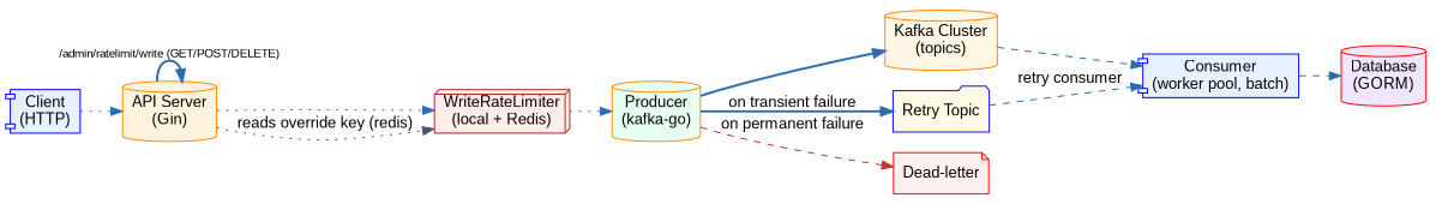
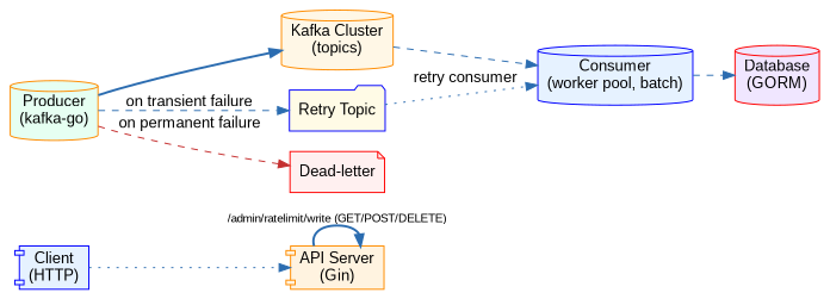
  digraph {
    fontname=Arial
    fontsize=12
    rankdir=LR
    node [color=blue fillcolor="#E6F2FF" fontname=Arial shape=component style=filled]
    edge [color="#2B6CB0" fontname=Arial style=dashed]
    n1 [label="Client\n(HTTP)"]
-   n2 [color=darkorange fillcolor="#FFF3E0" label="API Server\n(Gin)" shape=cylinder]
-   n3 [color=brown fillcolor="#FFECEB" label="WriteRateLimiter\n(local + Redis)" shape=box3d]
+   n2 [color=darkorange fillcolor="#FFF3E0" label="API Server\n(Gin)"]
    n4 [color=darkorange fillcolor="#E6FFF2" label="Producer\n(kafka-go)" shape=cylinder]
    n5 [color=darkorange fillcolor="#FFF7E6" label="Kafka Cluster\n(topics)" shape=cylinder]
    n6 [fillcolor="#FFFBE6" label="Retry Topic" shape=folder]
    n7 [color=red fillcolor="#FFF0F0" label="Dead-letter" shape=note]
-   n8 [label="Consumer\n(worker pool, batch)"]
+   n8 [label="Consumer\n(worker pool, batch)" shape=cylinder]
    n9 [color=red fillcolor="#F0E6FF" label="Database\n(GORM)" shape=cylinder]
    n1 -> n2 [style=dotted]
    n2 -> n2 [fontsize=10 label="/admin/ratelimit/write (GET/POST/DELETE)" style=bold]
-   n2 -> n3 [style=dotted]
-   n2 -> n3 [color="#4A5568" label="reads override key (redis)" style=dotted]
-   n3 -> n4 [style=dotted]
    n4 -> n5 [style=bold]
-   n4 -> n6 [label="on transient failure" style=bold]
+   n4 -> n6 [label="on transient failure"]
    n4 -> n7 [color="#C53030" label="on permanent failure"]
    n5 -> n8
-   n6 -> n8 [label="retry consumer"]
+   n6 -> n8 [label="retry consumer" style=dotted]
    n8 -> n9
  }
